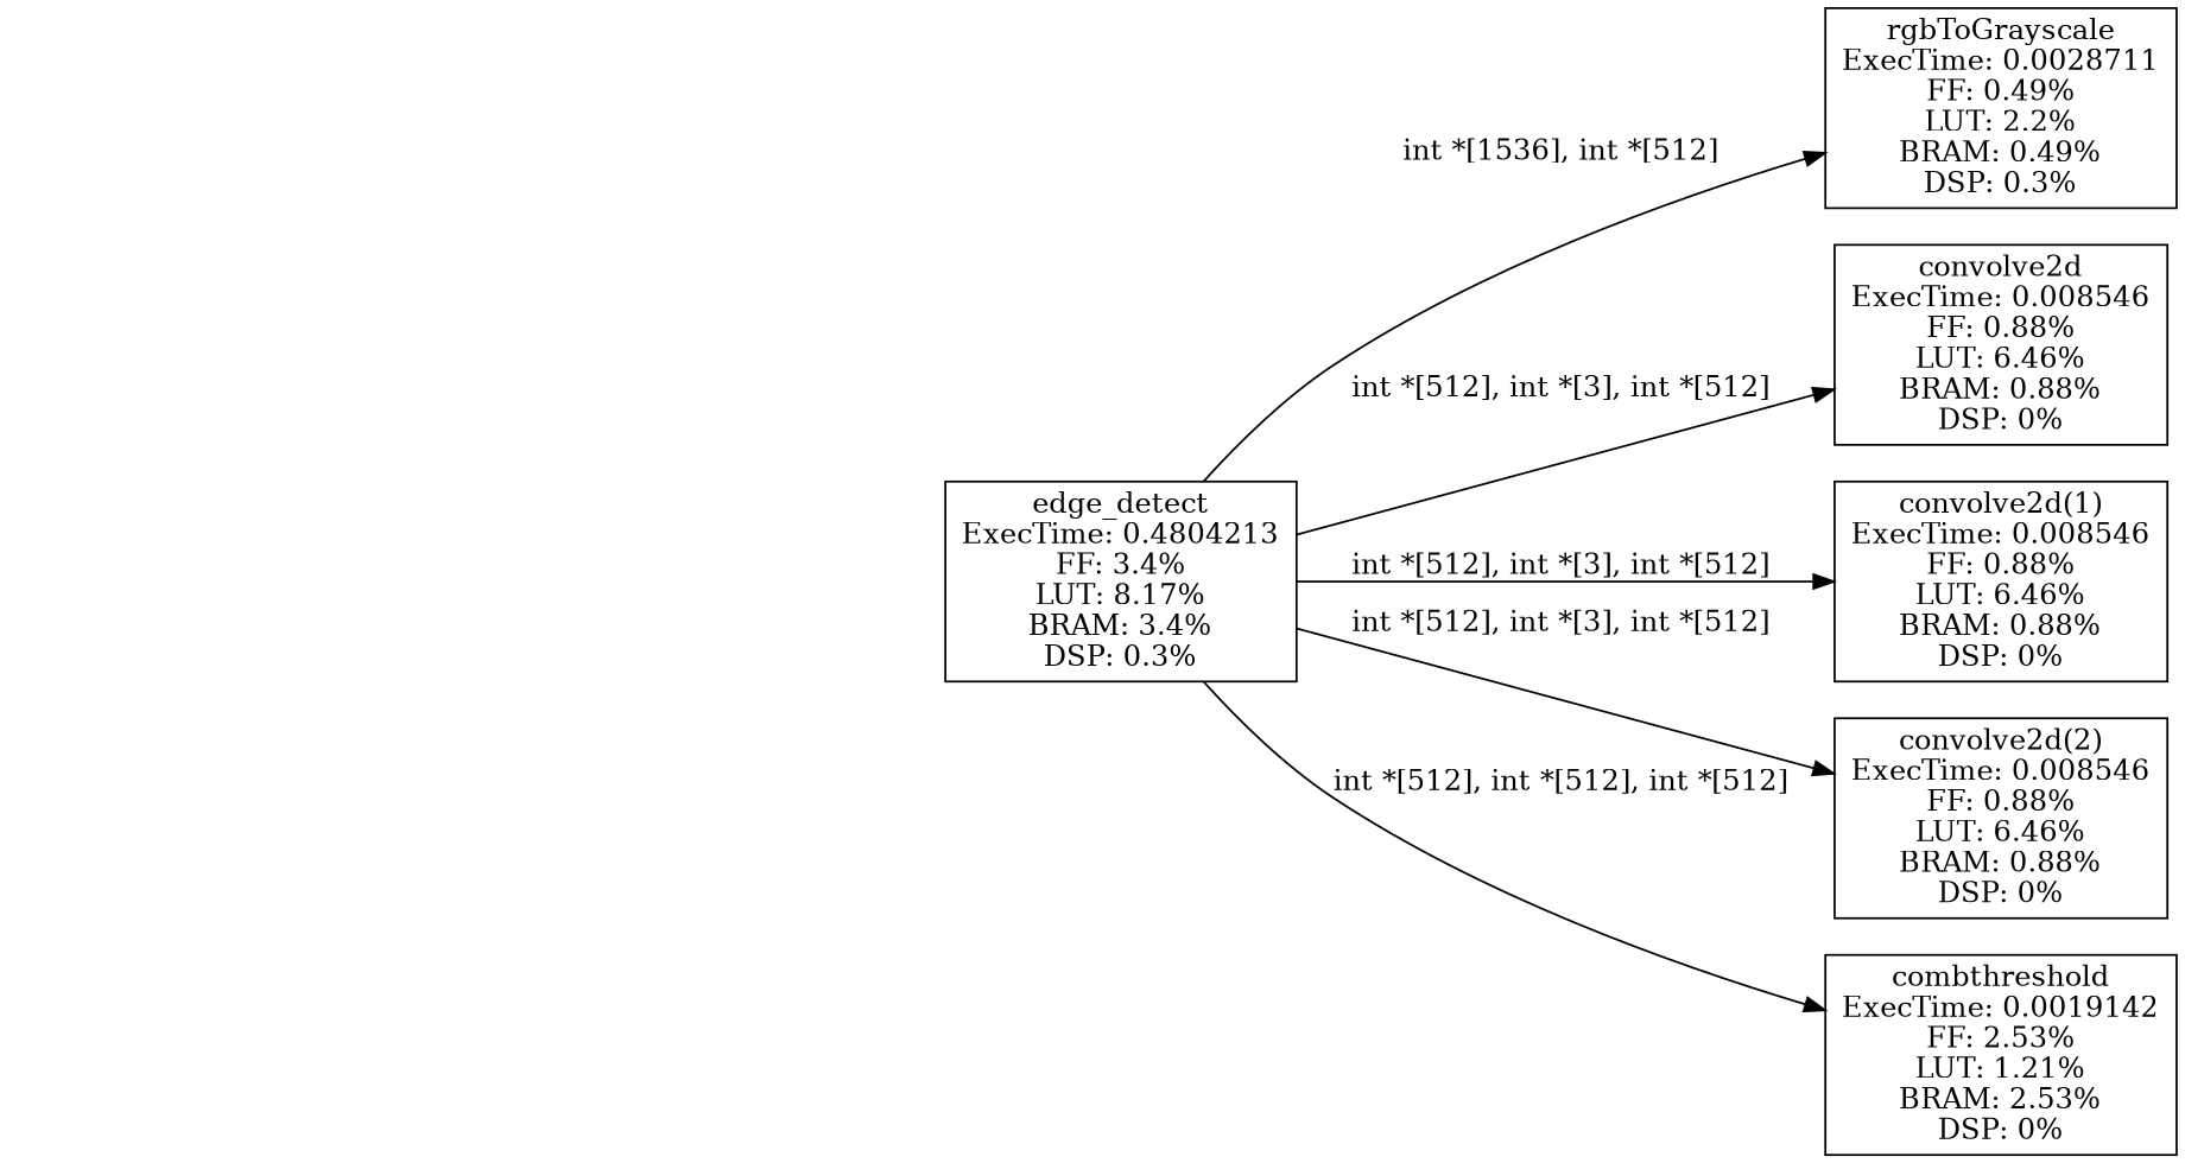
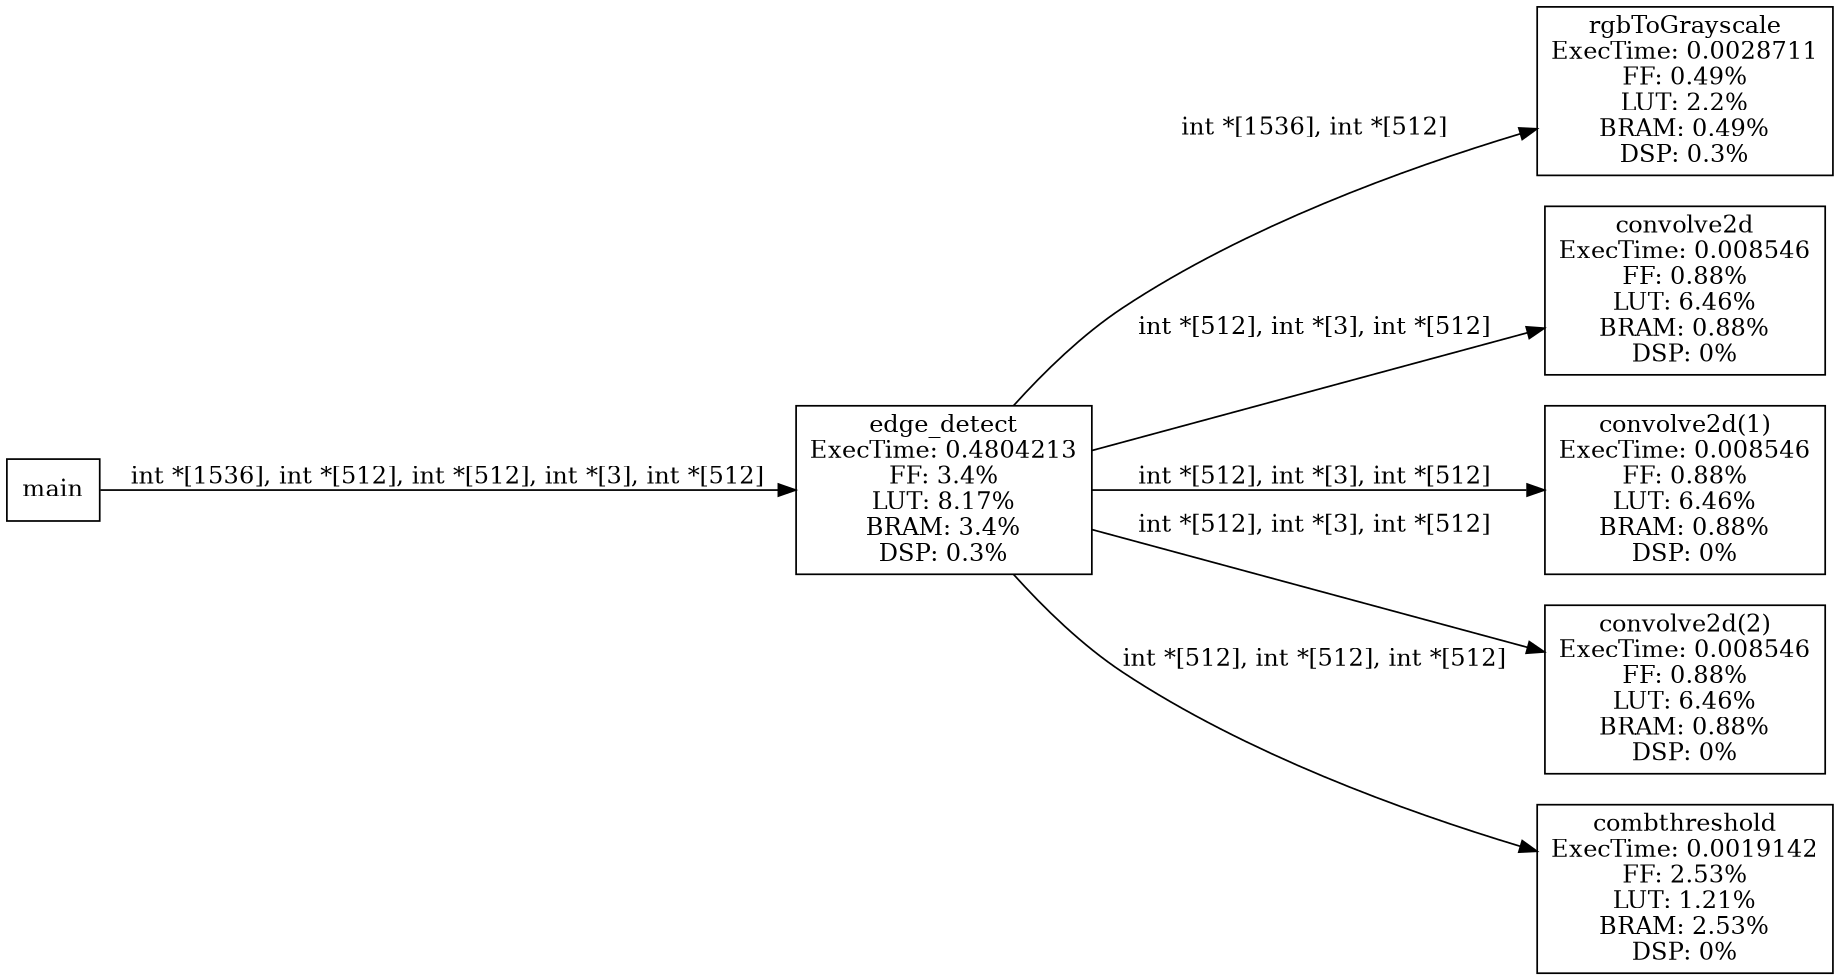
  digraph {
    rankdir=LR
    node [shape=rectangle]
    n1 [label="edge_detect\nExecTime: 0.4804213\nFF: 3.4%\nLUT: 8.17%\nBRAM: 3.4%\nDSP: 0.3%"]
    n2 [label="rgbToGrayscale\nExecTime: 0.0028711\nFF: 0.49%\nLUT: 2.2%\nBRAM: 0.49%\nDSP: 0.3%"]
    n3 [label="convolve2d\nExecTime: 0.008546\nFF: 0.88%\nLUT: 6.46%\nBRAM: 0.88%\nDSP: 0%"]
    n4 [label="convolve2d(1)\nExecTime: 0.008546\nFF: 0.88%\nLUT: 6.46%\nBRAM: 0.88%\nDSP: 0%"]
    n5 [label="convolve2d(2)\nExecTime: 0.008546\nFF: 0.88%\nLUT: 6.46%\nBRAM: 0.88%\nDSP: 0%"]
    n6 [label="combthreshold\nExecTime: 0.0019142\nFF: 2.53%\nLUT: 1.21%\nBRAM: 2.53%\nDSP: 0%"]
+   main
    n1 -> n2 [label="int *[1536], int *[512]"]
    n1 -> n3 [label="int *[512], int *[3], int *[512]"]
    n1 -> n4 [label="int *[512], int *[3], int *[512]"]
    n1 -> n5 [label="int *[512], int *[3], int *[512]"]
    n1 -> n6 [label="int *[512], int *[512], int *[512]"]
+   main -> n1 [label="int *[1536], int *[512], int *[512], int *[3], int *[512]"]
  }
